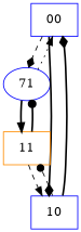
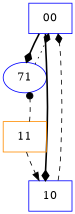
  digraph {
    node [color=blue shape=box]
    edge [arrowhead=diamond index=1 style=bold]
    00 [height=0.52778 width=0.75]
    n2 [height=0.52778 label=71 shape=ellipse width=0.75]
    10 [height=0.52778 width=0.75]
    11 [color=darkorange height=0.52778 width=0.75]
-   00 -> n2 [style=dashed]
+   00 -> n2
    00 -> 10 [index=2]
-   n2 -> 00 [arrowhead=normal style=dotted]
-   n2 -> 11 [arrowhead=normal index=2]
-   10 -> 00 [index=2]
-   10 -> 11 [arrowhead=dot style=dashed]
-   11 -> n2 [arrowhead=dot index=2]
+   n2 -> 00 [style=dotted]
+   10 -> 00 [index=2 style=dashed]
+   11 -> n2 [arrowhead=dot index=2 style=dashed]
    11 -> 10 [arrowhead=normal style=dashed]
  }
